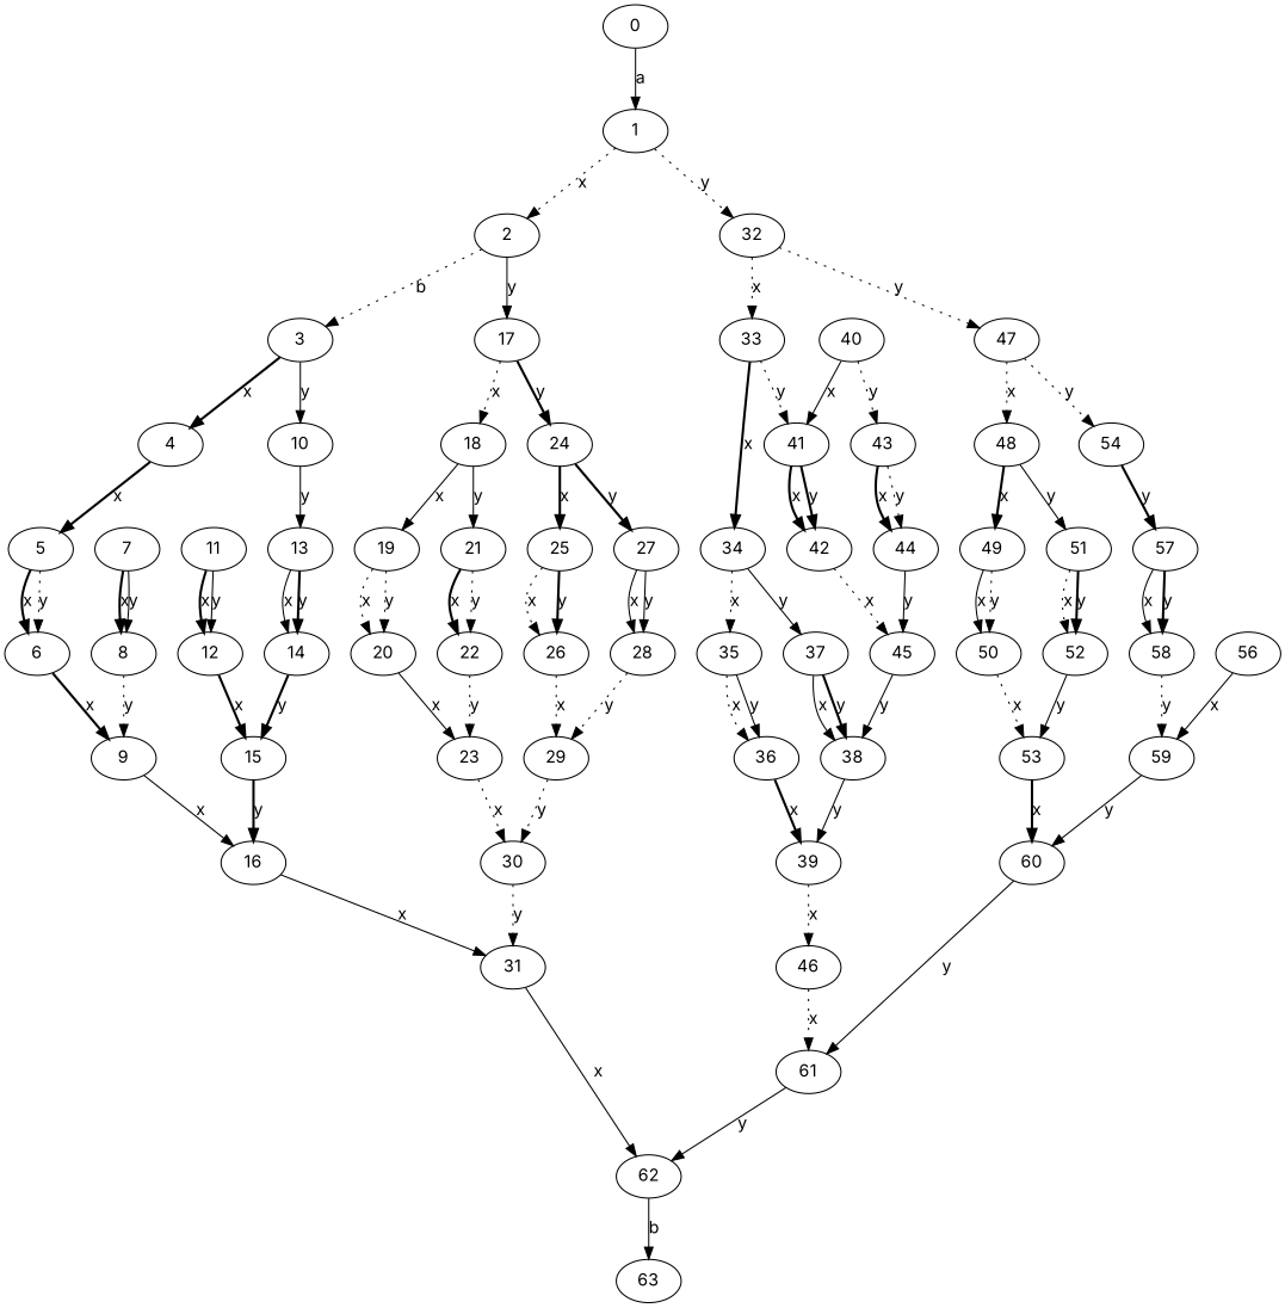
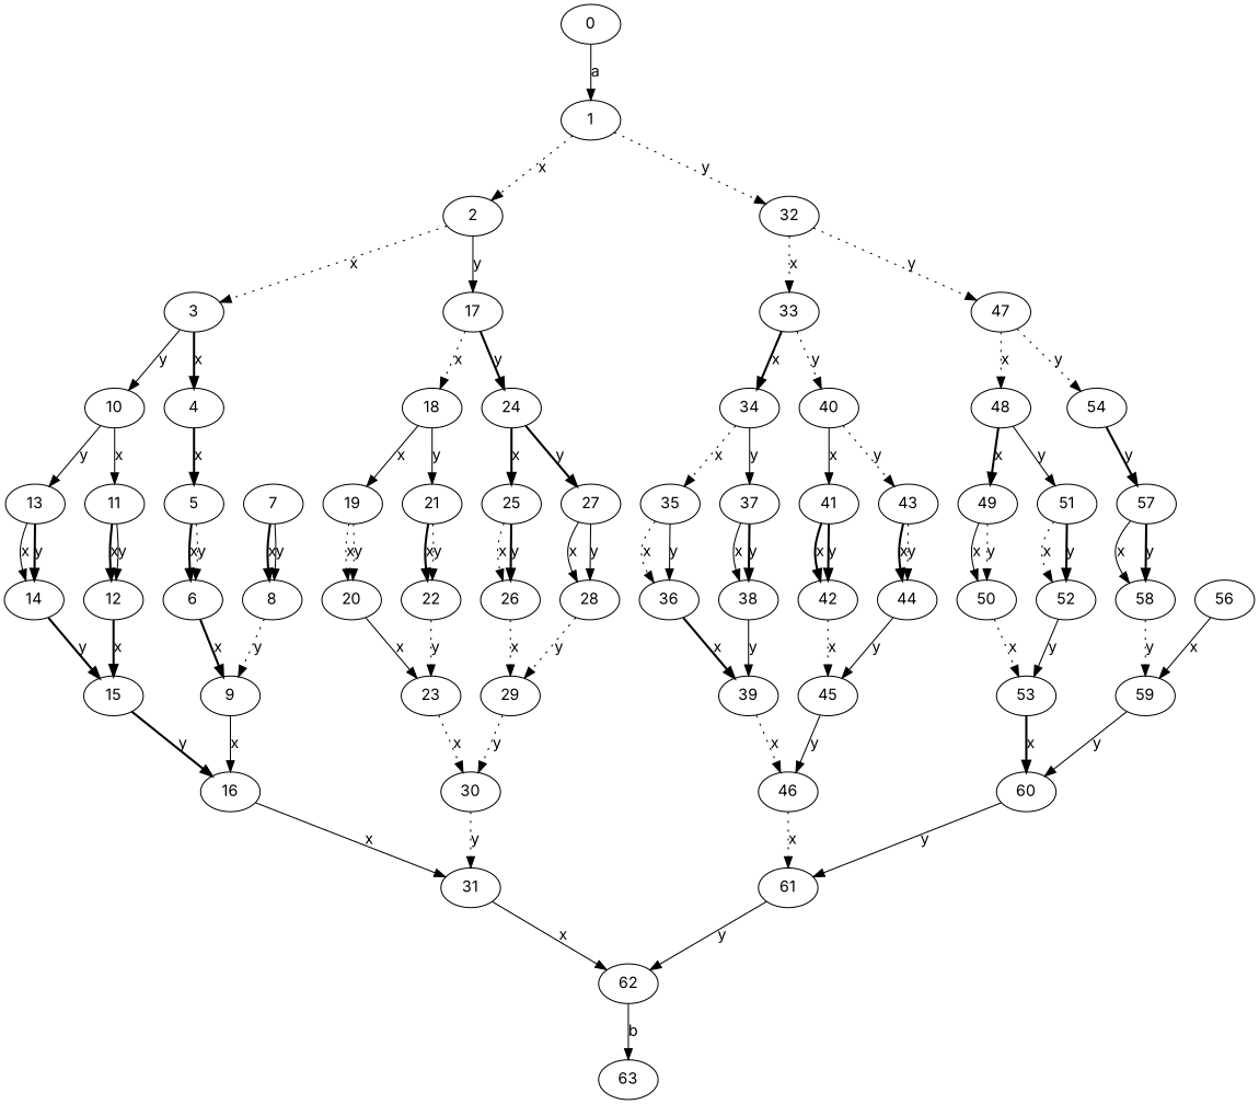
  digraph {
    fontname=Inter
    node [fontname=Inter]
    edge [fontname=Inter style=solid]
    0
    1
    2
    32
    3
    17
    33
    47
    4
    10
    18
    24
    5
    11
    13
    6
    7
    8
    9
    16
    31
    12
    14
    15
    62
    19
    21
    25
    27
    20
    22
    23
    30
    26
    28
    29
    63
    34
    40
    48
    54
    35
    37
    41
    43
    36
    38
    39
    46
    61
    42
    44
    45
    49
    51
    57
    50
    52
    53
    60
    58
    56
    59
    0 -> 1 [label=a]
    1 -> 2 [label=x style=dotted]
    1 -> 32 [label=y style=dotted]
-   2 -> 3 [label=b style=dotted]
+   2 -> 3 [label=x style=dotted]
    2 -> 17 [label=y]
    32 -> 33 [label=x style=dotted]
    32 -> 47 [label=y style=dotted]
    3 -> 4 [label=x style=bold]
    3 -> 10 [label=y]
    17 -> 18 [label=x style=dotted]
    17 -> 24 [label=y style=bold]
    33 -> 34 [label=x style=bold]
-   33 -> 41 [label=y style=dotted]
+   33 -> 40 [label=y style=dotted]
    47 -> 48 [label=x style=dotted]
    47 -> 54 [label=y style=dotted]
    4 -> 5 [label=x style=bold]
+   10 -> 11 [label=x]
    10 -> 13 [label=y]
    18 -> 19 [label=x]
    18 -> 21 [label=y]
    24 -> 25 [label=x style=bold]
    24 -> 27 [label=y style=bold]
    5 -> 6 [label=x style=bold]
    5 -> 6 [label=y style=dotted]
    11 -> 12 [label=x style=bold]
    11 -> 12 [label=y]
    13 -> 14 [label=x]
    13 -> 14 [label=y style=bold]
    6 -> 9 [label=x style=bold]
    7 -> 8 [label=x style=bold]
    7 -> 8 [label=y]
    8 -> 9 [label=y style=dotted]
    9 -> 16 [label=x]
    16 -> 31 [label=x]
    31 -> 62 [label=x]
    12 -> 15 [label=x style=bold]
    14 -> 15 [label=y style=bold]
    15 -> 16 [label=y style=bold]
    62 -> 63 [label=b]
    19 -> 20 [label=x style=dotted]
    19 -> 20 [label=y style=dotted]
    21 -> 22 [label=x style=bold]
    21 -> 22 [label=y style=dotted]
    25 -> 26 [label=x style=dotted]
    25 -> 26 [label=y style=bold]
    27 -> 28 [label=x]
    27 -> 28 [label=y]
    20 -> 23 [label=x]
    22 -> 23 [label=y style=dotted]
    23 -> 30 [label=x style=dotted]
    30 -> 31 [label=y style=dotted]
    26 -> 29 [label=x style=dotted]
    28 -> 29 [label=y style=dotted]
    29 -> 30 [label=y style=dotted]
    34 -> 35 [label=x style=dotted]
    34 -> 37 [label=y]
    40 -> 41 [label=x]
    40 -> 43 [label=y style=dotted]
    48 -> 49 [label=x style=bold]
    48 -> 51 [label=y]
    54 -> 57 [label=y style=bold]
    35 -> 36 [label=x style=dotted]
    35 -> 36 [label=y]
    37 -> 38 [label=x]
    37 -> 38 [label=y style=bold]
    41 -> 42 [label=x style=bold]
    41 -> 42 [label=y style=bold]
    43 -> 44 [label=x style=bold]
    43 -> 44 [label=y style=dotted]
    36 -> 39 [label=x style=bold]
    38 -> 39 [label=y]
    39 -> 46 [label=x style=dotted]
    46 -> 61 [label=x style=dotted]
    61 -> 62 [label=y]
    42 -> 45 [label=x style=dotted]
    44 -> 45 [label=y]
-   45 -> 38 [label=y]
+   45 -> 46 [label=y]
    49 -> 50 [label=x]
    49 -> 50 [label=y style=dotted]
    51 -> 52 [label=x style=dotted]
    51 -> 52 [label=y style=bold]
    57 -> 58 [label=x]
    57 -> 58 [label=y style=bold]
    50 -> 53 [label=x style=dotted]
    52 -> 53 [label=y]
    53 -> 60 [label=x style=bold]
    60 -> 61 [label=y]
    58 -> 59 [label=y style=dotted]
    56 -> 59 [label=x]
    59 -> 60 [label=y]
  }
